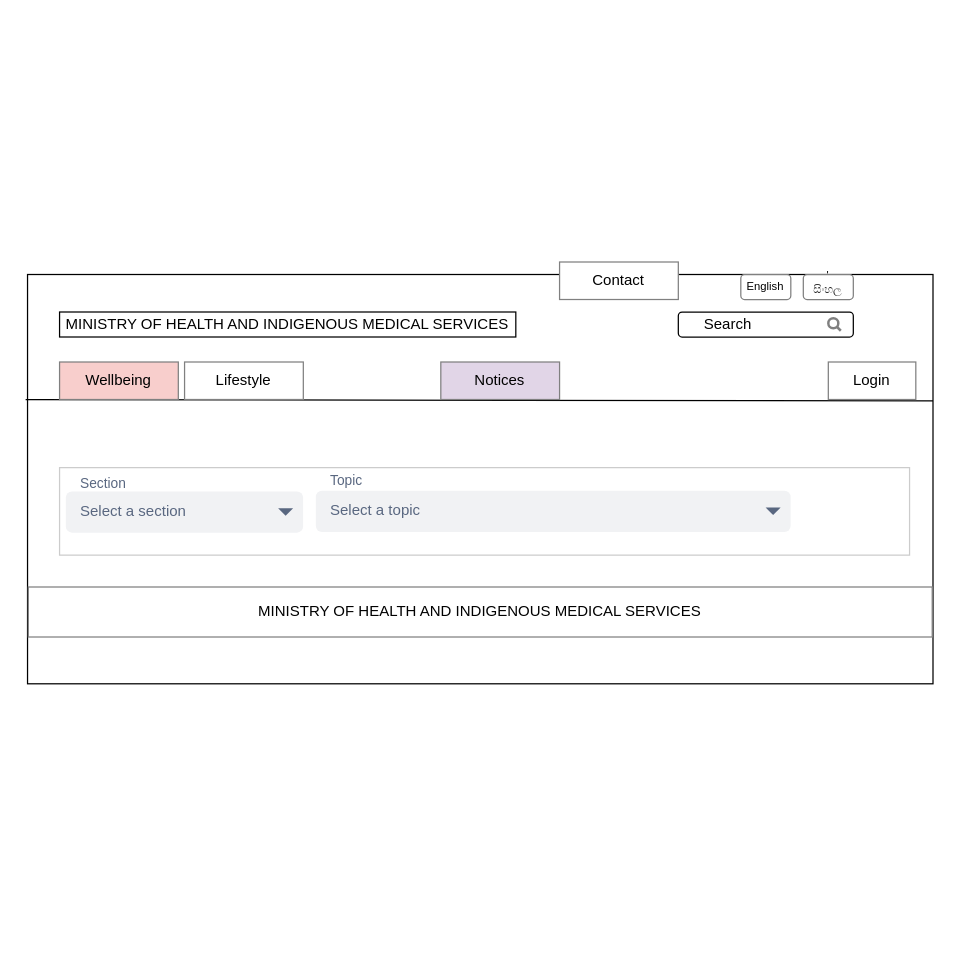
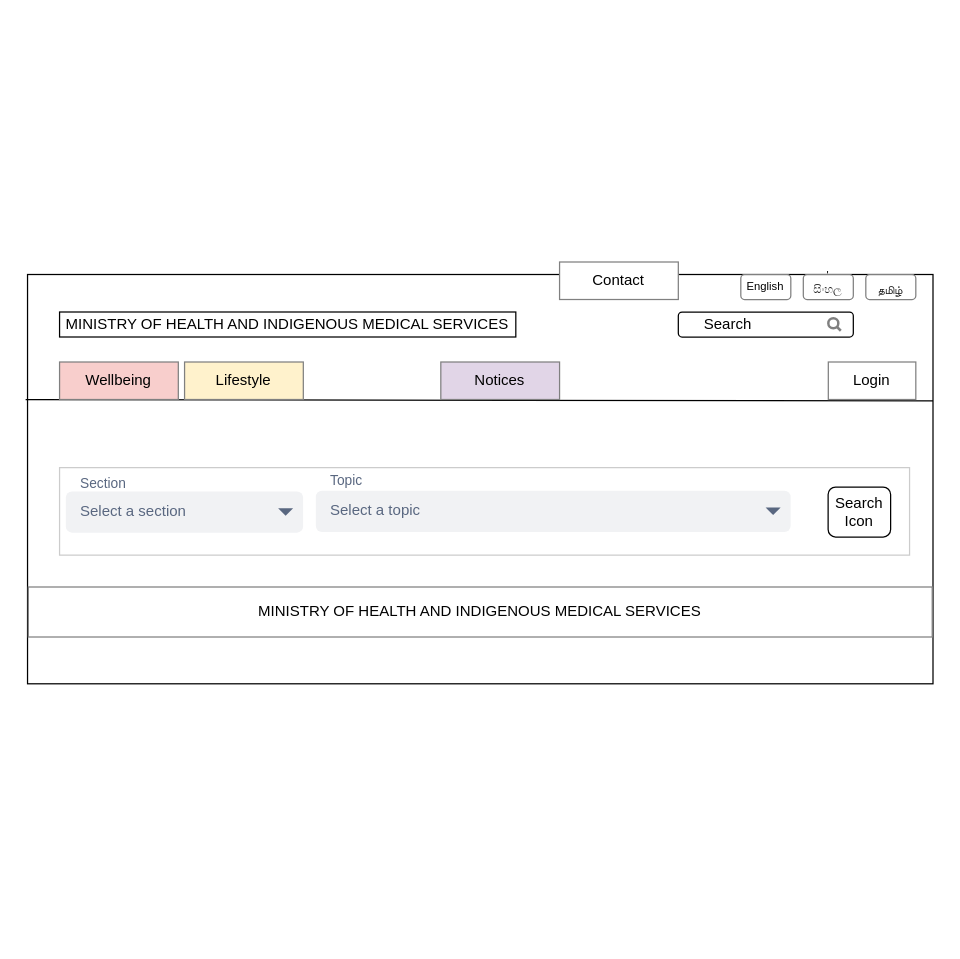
  <mxCell id="0" />
  <mxCell id="1" parent="0" />
  <mxCell id="2" value="" style="rounded=0;whiteSpace=wrap;html=1;rotation=90;textDirection=rtl;labelPosition=left;verticalLabelPosition=middle;align=right;verticalAlign=middle;" parent="1" vertex="1"><mxGeometry x="219.99" y="20.53" width="327.44" height="724.37" as="geometry" /></mxCell>
  <mxCell id="3" value="MINISTRY OF HEALTH AND INDIGENOUS MEDICAL SERVICES" style="rounded=0;whiteSpace=wrap;html=1;" parent="1" vertex="1"><mxGeometry x="47.15" y="249" width="365" height="20" as="geometry" /></mxCell>
  <mxCell id="4" value="" style="rounded=1;whiteSpace=wrap;html=1;comic=0;shadow=0;glass=0;" parent="1" vertex="1"><mxGeometry x="542.15" y="249" width="140" height="20" as="geometry" /></mxCell>
  <mxCell id="5" value="" style="html=1;verticalLabelPosition=bottom;align=center;labelBackgroundColor=#ffffff;verticalAlign=top;strokeWidth=2;strokeColor=#808080;shadow=0;dashed=0;shape=mxgraph.ios7.icons.looking_glass;glass=0;comic=0;" parent="1" vertex="1"><mxGeometry x="662.15" y="254" width="10" height="10" as="geometry" /></mxCell>
  <mxCell id="6" value="Search" style="text;html=1;strokeColor=none;fillColor=none;align=center;verticalAlign=middle;whiteSpace=wrap;rounded=0;shadow=0;glass=0;comic=0;" parent="1" vertex="1"><mxGeometry x="562.15" y="249" width="40" height="20" as="geometry" /></mxCell>
  <mxCell id="7" value="" style="endArrow=none;html=1;entryX=0.309;entryY=0;entryDx=0;entryDy=0;entryPerimeter=0;" parent="1" target="2" edge="1"><mxGeometry width="50" height="50" relative="1" as="geometry"><mxPoint x="20" y="319" as="sourcePoint" /><mxPoint x="678.15" y="339" as="targetPoint" /></mxGeometry></mxCell>
  <mxCell id="8" value="Wellbeing" style="rounded=0;whiteSpace=wrap;html=1;shadow=0;glass=0;comic=0;strokeColor=#808080;fillColor=#f8cecc;" parent="1" vertex="1"><mxGeometry x="47.15" y="289" width="95" height="30" as="geometry" /></mxCell>
- <mxCell id="9" value="Lifestyle" style="rounded=0;whiteSpace=wrap;html=1;shadow=0;glass=0;comic=0;strokeColor=#808080;" parent="1" vertex="1"><mxGeometry x="147.15" y="289" width="95" height="30" as="geometry" /></mxCell>
+ <mxCell id="9" value="Lifestyle" style="rounded=0;whiteSpace=wrap;html=1;shadow=0;glass=0;comic=0;strokeColor=#808080;fillColor=#fff2cc;" parent="1" vertex="1"><mxGeometry x="147.15" y="289" width="95" height="30" as="geometry" /></mxCell>
  <mxCell id="10" value="Notices" style="rounded=0;whiteSpace=wrap;html=1;shadow=0;glass=0;comic=0;strokeColor=#808080;fillColor=#e1d5e7;" parent="1" vertex="1"><mxGeometry x="352.15" y="289" width="95" height="30" as="geometry" /></mxCell>
  <mxCell id="11" value="Contact" style="rounded=0;whiteSpace=wrap;html=1;shadow=0;glass=0;comic=0;strokeColor=#808080;" parent="1" vertex="1"><mxGeometry x="447.15" y="209" width="95" height="30" as="geometry" /></mxCell>
  <mxCell id="12" value="Login" style="rounded=0;whiteSpace=wrap;html=1;shadow=0;glass=0;comic=0;strokeColor=#808080;" parent="1" vertex="1"><mxGeometry x="662.15" y="289" width="70" height="30" as="geometry" /></mxCell>
  <mxCell id="13" value="English" style="rounded=1;whiteSpace=wrap;html=1;shadow=0;glass=0;comic=0;strokeColor=#808080;fontSize=9;" parent="1" vertex="1"><mxGeometry x="592.15" y="219" width="40" height="20" as="geometry" /></mxCell>
  <mxCell id="14" value="'&lt;br style=&quot;white-space: normal; font-size: 9px;&quot;&gt;&lt;span style=&quot;color: rgb(34, 34, 34); font-family: arial, sans-serif; text-align: left; white-space: pre-wrap; font-size: 9px;&quot;&gt;සිංහල&lt;/span&gt;" style="rounded=1;whiteSpace=wrap;html=1;shadow=0;glass=0;comic=0;strokeColor=#808080;perimeterSpacing=0;strokeWidth=1;verticalAlign=bottom;fontSize=9;" parent="1" vertex="1"><mxGeometry x="642.15" y="219" width="40" height="20" as="geometry" /></mxCell>
+ <mxCell id="15" value="&lt;br style=&quot;font-size: 9px;&quot;&gt;&lt;span style=&quot;color: rgb(34 , 34 , 34) ; font-family: &amp;quot;arial&amp;quot; , sans-serif ; text-align: left ; white-space: pre-wrap ; font-size: 9px&quot;&gt;தமிழ்&lt;/span&gt;" style="rounded=1;whiteSpace=wrap;html=1;shadow=0;glass=0;comic=0;strokeColor=#808080;perimeterSpacing=0;strokeWidth=1;verticalAlign=bottom;fontSize=9;spacing=1;" parent="1" vertex="1"><mxGeometry x="692.15" y="219" width="40" height="20" as="geometry" /></mxCell>
  <mxCell id="16" value="&lt;span style=&quot;font-size: 12px ; white-space: normal&quot;&gt;MINISTRY OF HEALTH AND INDIGENOUS MEDICAL SERVICES&lt;/span&gt;" style="rounded=0;whiteSpace=wrap;html=1;shadow=0;glass=0;comic=0;strokeColor=#808080;strokeWidth=1;fontSize=9;align=center;" parent="1" vertex="1"><mxGeometry x="22.15" y="469" width="723.13" height="40" as="geometry" /></mxCell>
  <mxCell id="17" value="" style="rounded=0;whiteSpace=wrap;html=1;shadow=0;strokeColor=#CCCCCC;" parent="1" vertex="1"><mxGeometry x="47.15" y="373.5" width="680" height="70" as="geometry" /></mxCell>
+ <mxCell id="18" value="Search&lt;br&gt;Icon" style="rounded=1;whiteSpace=wrap;html=1;" parent="1" vertex="1"><mxGeometry x="662" y="389" width="50" height="40" as="geometry" /></mxCell>
  <mxCell id="19" value="Topic" style="rounded=1;fillColor=none;strokeColor=none;html=1;fontColor=#596780;align=left;fontSize=11;spacingLeft=10;fontSize=11" parent="1" vertex="1"><mxGeometry x="252.15" y="373.5" width="100" height="20" as="geometry" /></mxCell>
  <mxCell id="20" value="Select a section" style="rounded=1;fillColor=#F1F2F4;strokeColor=none;html=1;fontColor=#596780;align=left;fontSize=12;spacingLeft=10" parent="1" vertex="1"><mxGeometry x="52.15" y="392.5" width="189.85" height="33" as="geometry" /></mxCell>
  <mxCell id="21" value="" style="shape=triangle;direction=south;fillColor=#596780;strokeColor=none;html=1" parent="20" vertex="1"><mxGeometry x="1" y="0.5" width="12" height="6" relative="1" as="geometry"><mxPoint x="-20" y="-3" as="offset" /></mxGeometry></mxCell>
  <mxCell id="22" value="&lt;div style=&quot;text-align: center&quot;&gt;Select a topic&lt;/div&gt;" style="rounded=1;fillColor=#F1F2F4;strokeColor=none;html=1;fontColor=#596780;align=left;fontSize=12;spacingLeft=10" parent="1" vertex="1"><mxGeometry x="252.15" y="391.96" width="379.85" height="33" as="geometry" /></mxCell>
  <mxCell id="23" value="" style="shape=triangle;direction=south;fillColor=#596780;strokeColor=none;html=1" parent="22" vertex="1"><mxGeometry x="1" y="0.5" width="12" height="6" relative="1" as="geometry"><mxPoint x="-20" y="-3" as="offset" /></mxGeometry></mxCell>
  <mxCell id="24" value="Section" style="rounded=1;fillColor=none;strokeColor=none;html=1;fontColor=#596780;align=left;fontSize=11;spacingLeft=10;fontSize=11" parent="1" vertex="1"><mxGeometry x="52" y="375.96" width="100" height="20" as="geometry" /></mxCell>
